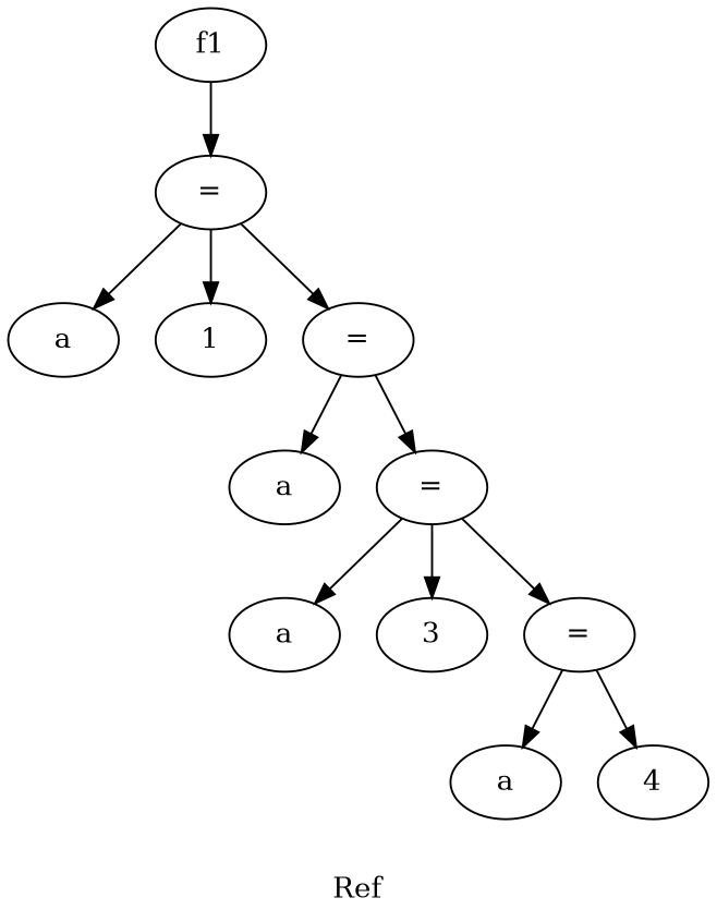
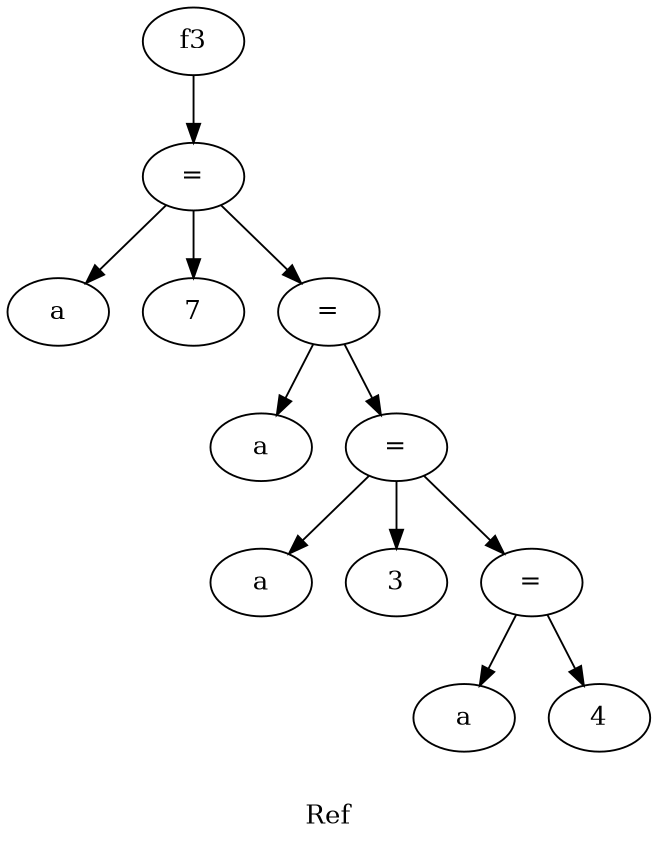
  digraph {
    label=Ref
-   n1 [label=f1]
+   n1 [label=f3]
    n2 [label="="]
    n3 [label=a]
-   n4 [label=1]
+   n4 [label=7]
    n5 [label="="]
    n6 [label=a]
    n7 [label="="]
    n8 [label=a]
    n9 [label=3]
    n10 [label="="]
    n11 [label=a]
    n12 [label=4]
    n1 -> n2
    n2 -> n3
    n2 -> n4
    n2 -> n5
    n5 -> n6
    n5 -> n7
    n7 -> n8
    n7 -> n9
    n7 -> n10
    n10 -> n11
    n10 -> n12
  }
